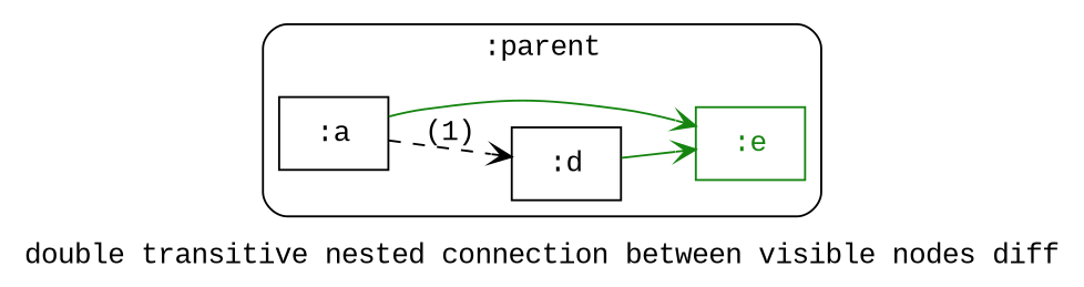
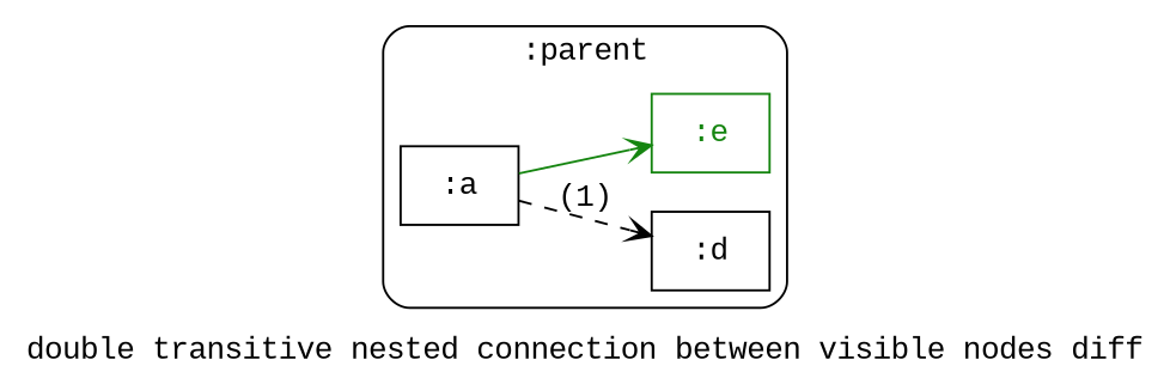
  digraph {
    bgcolor="#ffffff"
    fontcolor="#000000"
    fontname="Courier New"
    label="double transitive nested connection between visible nodes diff"
    rankdir=LR
    node [color="#000000" fontcolor="#000000" fontname="Courier New" shape=rectangle]
    edge [arrowhead=vee color="#158510"]
    n1 [label=":a"]
    n2 [label=":d"]
    n3 [color="#158510" fontcolor="#158510" label=":e"]
    subgraph cluster_1 {
      color="#000000"
      label=":parent"
      style=rounded
      n1
      n2
      n3
    }
    n1 -> n2 [color="#000000" fontcolor="#000000" fontname="Courier New" label="(1)" style=dashed]
    n1 -> n3
-   n2 -> n3
  }
